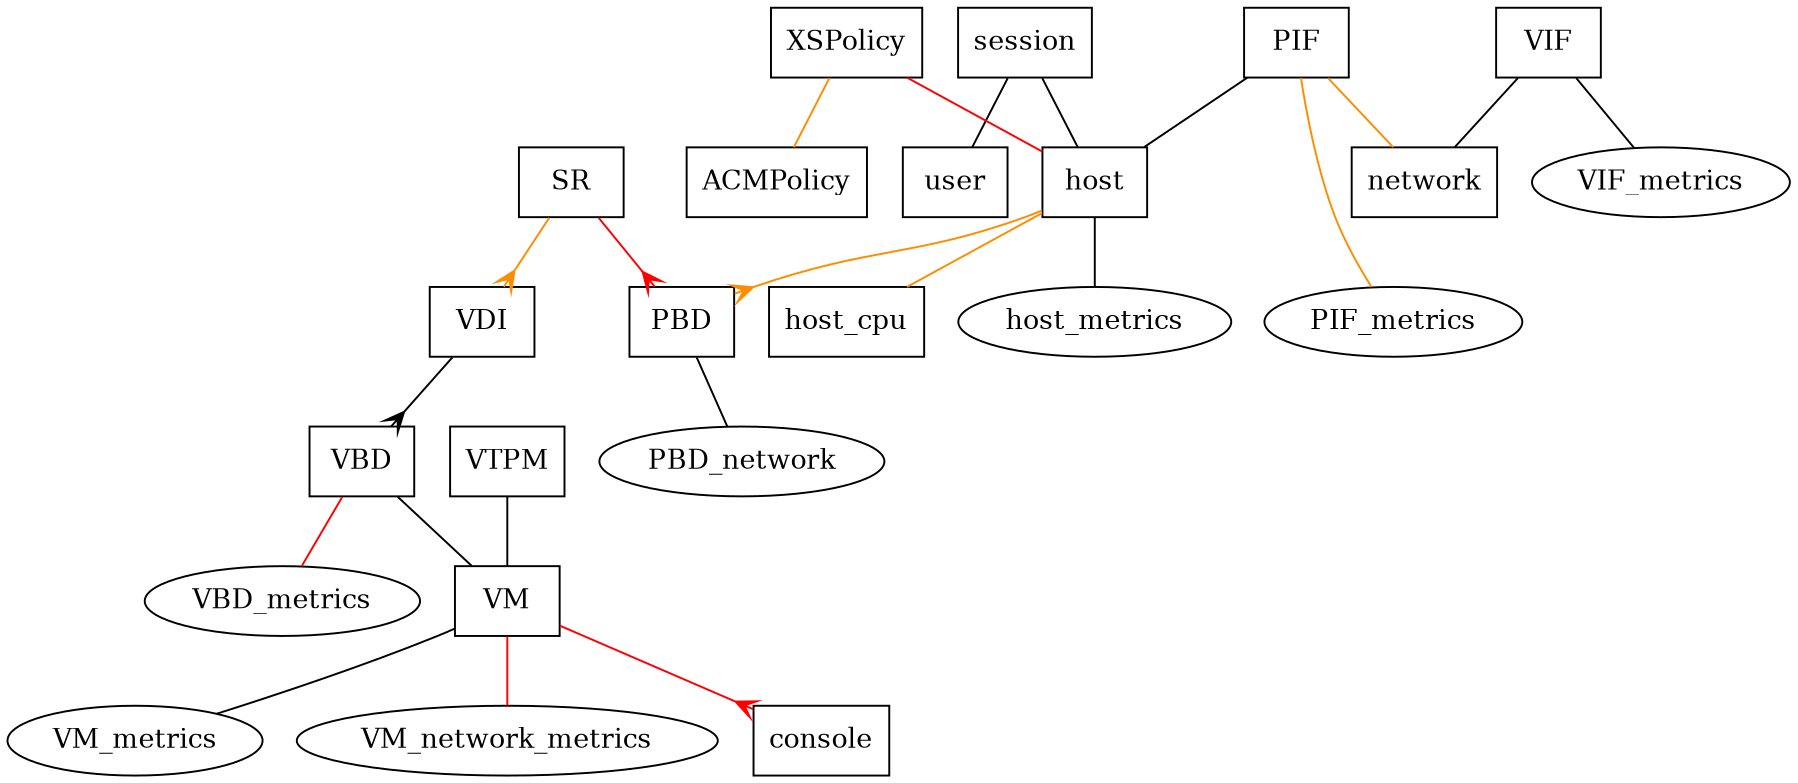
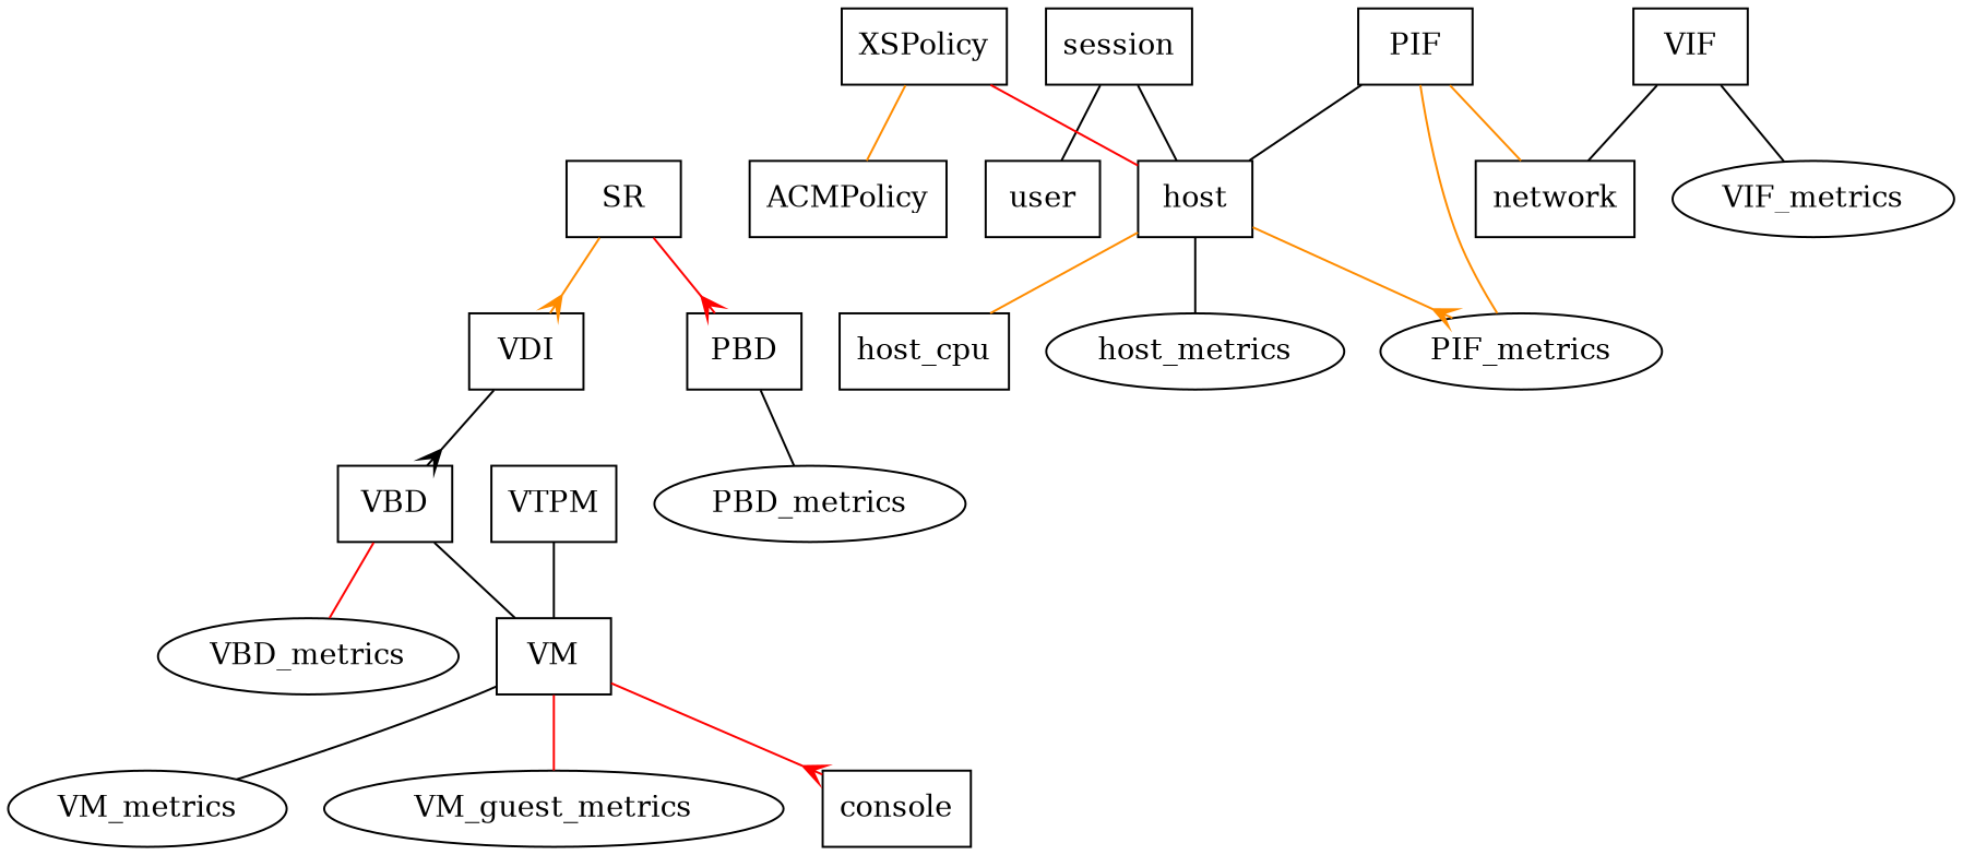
  digraph {
    fontname=Verdana
    node [shape=box]
    edge [arrowhead=none color=black]
    session
    host
    user
    PBD
    host_metrics [shape=ellipse]
    host_cpu
    VM_metrics [shape=ellipse]
    VM
-   VM_guest_metrics [shape=ellipse label=VM_network_metrics]
+   VM_guest_metrics [shape=ellipse]
    console
-   PBD_metrics [shape=ellipse label=PBD_network]
+   PBD_metrics [shape=ellipse]
    VIF
    network
    VIF_metrics [shape=ellipse]
    PIF
    PIF_metrics [shape=ellipse]
    SR
    VDI
    VBD
    VBD_metrics [shape=ellipse]
    XSPolicy
    ACMPolicy
    VTPM
    session -> host
    session -> user
-   host -> PBD [arrowhead=crow arrowtail=none color=darkorange]
+   host -> PIF_metrics [arrowhead=crow arrowtail=none color=darkorange]
    host -> host_metrics
    host -> host_cpu [color=darkorange]
    PBD -> PBD_metrics
    VM -> VM_metrics
    VM -> VM_guest_metrics [color=red]
    VM -> console [arrowhead=crow color=red]
    VIF -> network [arrowtail=crow]
    VIF -> VIF_metrics
    PIF -> host [arrowtail=crow]
    PIF -> network [arrowtail=crow color=darkorange]
    PIF -> PIF_metrics [color=darkorange]
    SR -> PBD [arrowhead=crow arrowtail=none color=red]
    SR -> VDI [arrowhead=crow arrowtail=none color=darkorange]
    VDI -> VBD [arrowhead=crow arrowtail=none]
    VBD -> VM [arrowtail=crow]
    VBD -> VBD_metrics [color=red]
    XSPolicy -> host [color=red]
    XSPolicy -> ACMPolicy [color=darkorange]
    VTPM -> VM [arrowtail=crow]
  }
